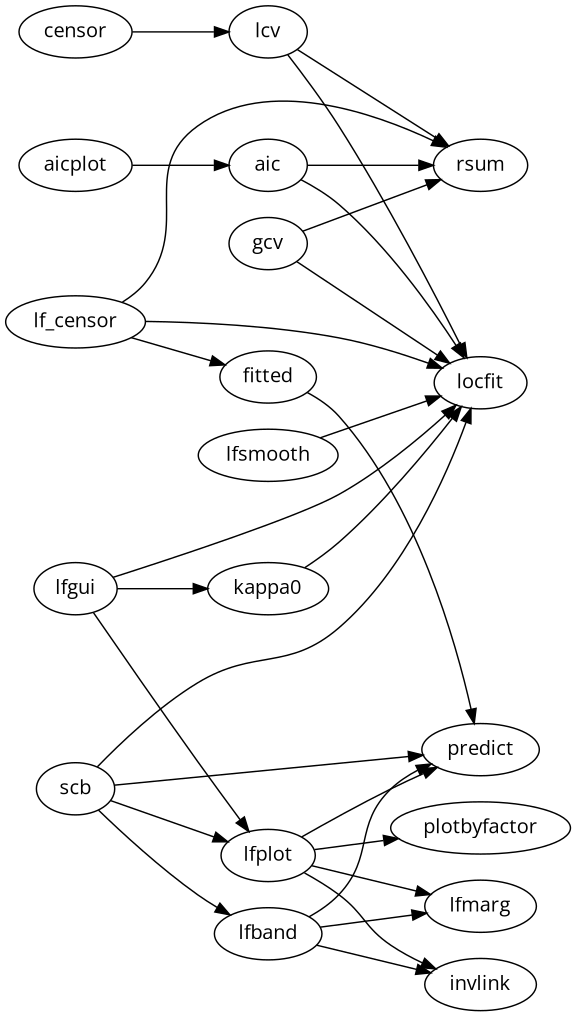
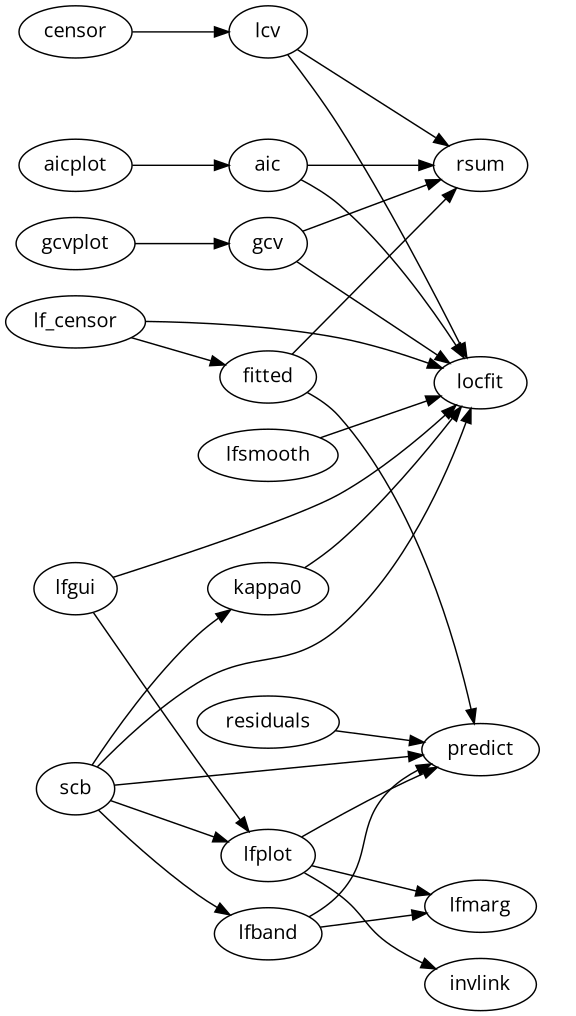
  digraph {
    fontname="Open Sans"
    rankdir=LR
    node [fontname="Open Sans"]
    edge [fontname="Open Sans"]
    aic
    locfit
    rsum
    aicplot
    fitted
    predict
    gcv
+   gcvplot
    kappa0
    lcv
    n11 [label=censor]
    lf_censor
    lfband
    invlink
    lfmarg
    lfgui
    lfplot
-   plotbyfactor
    lfsmooth
+   residuals
    scb
    aic -> locfit
    aic -> rsum
    aicplot -> aic
    fitted -> predict
    gcv -> locfit
    gcv -> rsum
+   gcvplot -> gcv
    kappa0 -> locfit
    lcv -> locfit
    lcv -> rsum
    n11 -> lcv
    lf_censor -> locfit
-   lf_censor -> rsum
+   fitted -> rsum
    lf_censor -> fitted
    lfband -> predict
-   lfband -> invlink
    lfband -> lfmarg
    lfgui -> locfit
    lfgui -> lfplot
    lfplot -> predict
    lfplot -> invlink
    lfplot -> lfmarg
-   lfplot -> plotbyfactor
    lfsmooth -> locfit
+   residuals -> predict
    scb -> locfit
    scb -> predict
-   lfgui -> kappa0
+   scb -> kappa0
    scb -> lfband
    scb -> lfplot
  }
